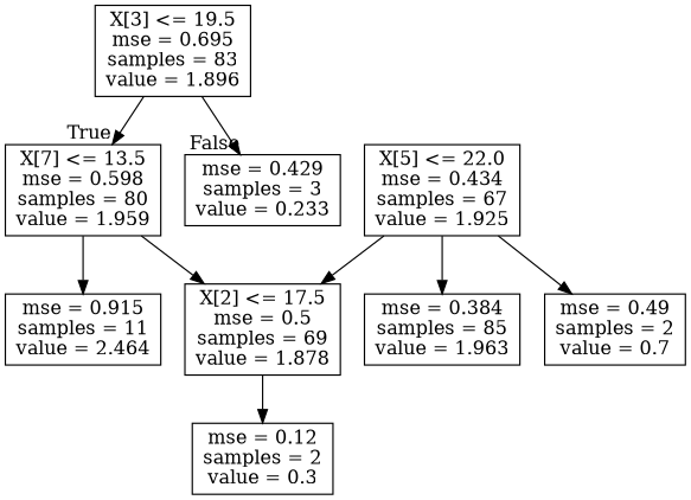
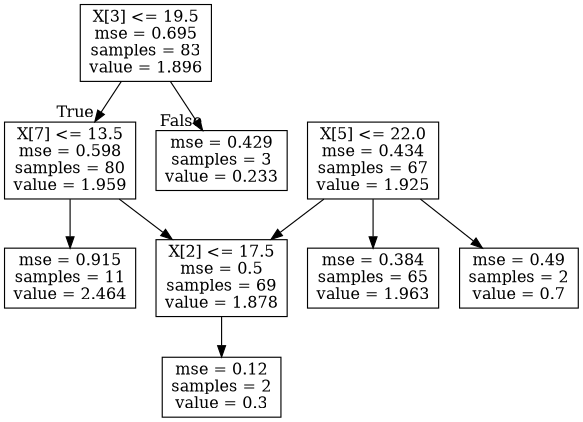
  digraph {
    node [shape=box]
    n1 [label="X[3] <= 19.5\nmse = 0.695\nsamples = 83\nvalue = 1.896"]
    n2 [label="X[7] <= 13.5\nmse = 0.598\nsamples = 80\nvalue = 1.959"]
    n3 [label="mse = 0.429\nsamples = 3\nvalue = 0.233"]
    n4 [label="X[2] <= 17.5\nmse = 0.5\nsamples = 69\nvalue = 1.878"]
    n5 [label="mse = 0.915\nsamples = 11\nvalue = 2.464"]
    n6 [label="mse = 0.12\nsamples = 2\nvalue = 0.3"]
    n7 [label="X[5] <= 22.0\nmse = 0.434\nsamples = 67\nvalue = 1.925"]
-   n8 [label="mse = 0.384\nsamples = 85\nvalue = 1.963"]
+   n8 [label="mse = 0.384\nsamples = 65\nvalue = 1.963"]
    n9 [label="mse = 0.49\nsamples = 2\nvalue = 0.7"]
    n1 -> n2 [headlabel=True labelangle=45 labeldistance=2.5]
    n1 -> n3 [headlabel=False labelangle=-45 labeldistance=2.5]
    n2 -> n4
    n2 -> n5
    n4 -> n6
    n7 -> n4
    n7 -> n8
    n7 -> n9
  }
